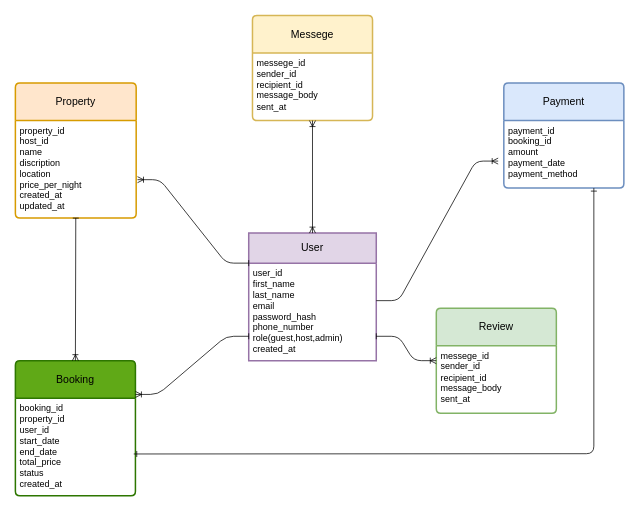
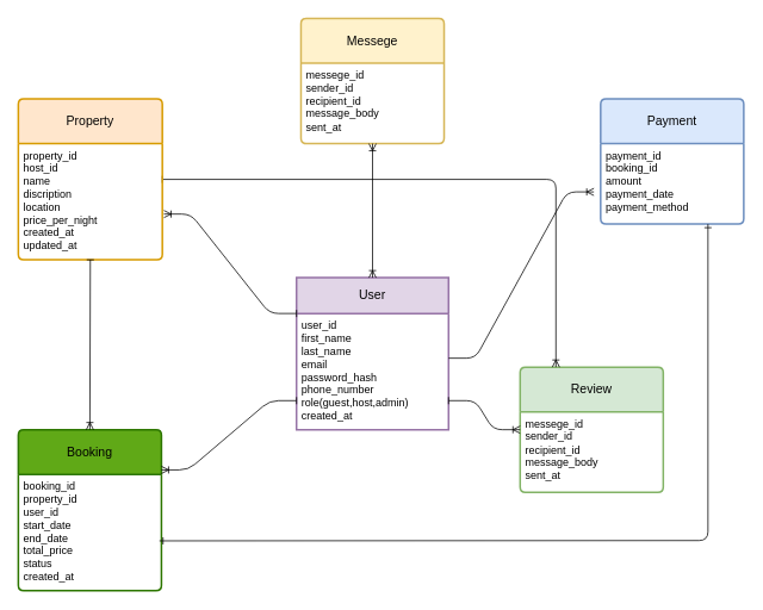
  <mxCell id="0" />
  <mxCell id="1" parent="0" />
  <mxCell id="2" value="User" style="swimlane;childLayout=stackLayout;horizontal=1;startSize=40;horizontalStack=0;rounded=1;fontSize=14;fontStyle=0;strokeWidth=2;resizeParent=0;resizeLast=1;shadow=0;dashed=0;align=center;arcSize=0;whiteSpace=wrap;html=1;fillColor=#e1d5e7;strokeColor=#9673a6;" vertex="1" parent="1"><mxGeometry x="331" y="310" width="170" height="170" as="geometry"><mxRectangle x="320" y="220" width="80" height="40" as="alternateBounds" /></mxGeometry></mxCell>
  <mxCell id="3" value="user_id&lt;div&gt;first_name&lt;/div&gt;&lt;div&gt;last_name&lt;/div&gt;&lt;div&gt;email&lt;/div&gt;&lt;div&gt;password_hash&lt;/div&gt;&lt;div&gt;phone_number&lt;/div&gt;&lt;div&gt;role(guest,host,admin)&lt;/div&gt;&lt;div&gt;created_at&lt;/div&gt;&lt;div&gt;&lt;br&gt;&lt;/div&gt;" style="align=left;strokeColor=none;fillColor=none;spacingLeft=4;fontSize=12;verticalAlign=top;resizable=0;rotatable=0;part=1;html=1;" vertex="1" parent="2"><mxGeometry y="40" width="170" height="130" as="geometry" /></mxCell>
  <mxCell id="4" value="Booking" style="swimlane;childLayout=stackLayout;horizontal=1;startSize=50;horizontalStack=0;rounded=1;fontSize=14;fontStyle=0;strokeWidth=2;resizeParent=0;resizeLast=1;shadow=0;dashed=0;align=center;arcSize=4;whiteSpace=wrap;html=1;fillColor=#60a917;fontColor=light-dark(#000000, #121212);strokeColor=#2D7600;gradientColor=none;labelBackgroundColor=none;swimlaneLine=1;glass=0;" vertex="1" parent="1"><mxGeometry x="20" y="480" width="160" height="180" as="geometry"><mxRectangle x="9" y="390" width="90" height="50" as="alternateBounds" /></mxGeometry></mxCell>
  <mxCell id="5" value="booking_id&lt;div&gt;property_id&lt;/div&gt;&lt;div&gt;user_id&lt;/div&gt;&lt;div&gt;start_date&lt;/div&gt;&lt;div&gt;end_date&lt;/div&gt;&lt;div&gt;total_price&lt;/div&gt;&lt;div&gt;status&lt;/div&gt;&lt;div&gt;created_at&lt;/div&gt;" style="align=left;strokeColor=none;fillColor=none;spacingLeft=4;fontSize=12;verticalAlign=top;resizable=0;rotatable=0;part=1;html=1;" vertex="1" parent="4"><mxGeometry y="50" width="160" height="130" as="geometry" /></mxCell>
  <mxCell id="6" value="Payment" style="swimlane;childLayout=stackLayout;horizontal=1;startSize=50;horizontalStack=0;rounded=1;fontSize=14;fontStyle=0;strokeWidth=2;resizeParent=0;resizeLast=1;shadow=0;dashed=0;align=center;arcSize=4;whiteSpace=wrap;html=1;fillColor=#dae8fc;strokeColor=#6c8ebf;" vertex="1" parent="1"><mxGeometry x="671" y="110" width="160" height="140" as="geometry"><mxRectangle x="600" y="20" width="100" height="50" as="alternateBounds" /></mxGeometry></mxCell>
  <mxCell id="7" value="payment_id&lt;div&gt;booking_id&lt;/div&gt;&lt;div&gt;amount&lt;/div&gt;&lt;div&gt;payment_date&lt;/div&gt;&lt;div&gt;payment_method&lt;/div&gt;" style="align=left;strokeColor=none;fillColor=none;spacingLeft=4;fontSize=12;verticalAlign=top;resizable=0;rotatable=0;part=1;html=1;" vertex="1" parent="6"><mxGeometry y="50" width="160" height="90" as="geometry" /></mxCell>
  <mxCell id="8" value="Review" style="swimlane;childLayout=stackLayout;horizontal=1;startSize=50;horizontalStack=0;rounded=1;fontSize=14;fontStyle=0;strokeWidth=2;resizeParent=0;resizeLast=1;shadow=0;dashed=0;align=center;arcSize=4;whiteSpace=wrap;html=1;fillColor=#d5e8d4;strokeColor=#82b366;" vertex="1" parent="1"><mxGeometry x="581" y="410" width="160" height="140" as="geometry"><mxRectangle x="605" y="390" width="90" height="50" as="alternateBounds" /></mxGeometry></mxCell>
  <mxCell id="9" value="messege_id&lt;div&gt;sender_id&lt;/div&gt;&lt;div&gt;recipient_id&lt;/div&gt;&lt;div&gt;message_body&lt;/div&gt;&lt;div&gt;sent_at&lt;/div&gt;" style="align=left;strokeColor=none;fillColor=none;spacingLeft=4;fontSize=12;verticalAlign=top;resizable=0;rotatable=0;part=1;html=1;" vertex="1" parent="8"><mxGeometry y="50" width="160" height="90" as="geometry" /></mxCell>
+ <mxCell id="10" style="edgeStyle=none;html=1;entryX=0.25;entryY=0;entryDx=0;entryDy=0;endArrow=ERoneToMany;endFill=0;startArrow=baseDash;startFill=0;" edge="1" parent="1" source="11" target="8"><mxGeometry relative="1" as="geometry"><Array as="points"><mxPoint x="621" y="200" /></Array></mxGeometry></mxCell>
  <mxCell id="11" value="Property" style="swimlane;childLayout=stackLayout;horizontal=1;startSize=50;horizontalStack=0;rounded=1;fontSize=14;fontStyle=0;strokeWidth=2;resizeParent=0;resizeLast=1;shadow=0;dashed=0;align=center;arcSize=4;whiteSpace=wrap;html=1;fillColor=#ffe6cc;strokeColor=#d79b00;" vertex="1" parent="1"><mxGeometry x="20" y="110" width="161" height="180" as="geometry"><mxRectangle x="9" y="20" width="90" height="50" as="alternateBounds" /></mxGeometry></mxCell>
  <mxCell id="12" value="property_id&lt;div&gt;host_id&lt;/div&gt;&lt;div&gt;name&lt;/div&gt;&lt;div&gt;discription&lt;/div&gt;&lt;div&gt;location&lt;/div&gt;&lt;div&gt;price_per_night&lt;/div&gt;&lt;div&gt;created_at&lt;/div&gt;&lt;div&gt;updated_at&lt;/div&gt;" style="align=left;strokeColor=none;fillColor=none;spacingLeft=4;fontSize=12;verticalAlign=top;resizable=0;rotatable=0;part=1;html=1;" vertex="1" parent="11"><mxGeometry y="50" width="161" height="130" as="geometry" /></mxCell>
  <mxCell id="13" value="" style="edgeStyle=entityRelationEdgeStyle;fontSize=12;html=1;endArrow=ERoneToMany;entryX=-0.047;entryY=0.6;entryDx=0;entryDy=0;entryPerimeter=0;" edge="1" parent="1" target="7"><mxGeometry width="100" height="100" relative="1" as="geometry"><mxPoint x="501" y="400" as="sourcePoint" /><mxPoint x="651" y="300" as="targetPoint" /><Array as="points"><mxPoint x="631" y="310" /><mxPoint x="591" y="260" /></Array></mxGeometry></mxCell>
  <mxCell id="14" style="edgeStyle=entityRelationEdgeStyle;html=1;exitX=1;exitY=0.75;exitDx=0;exitDy=0;endArrow=ERoneToMany;endFill=0;startArrow=baseDash;startFill=0;" edge="1" parent="1" source="3" target="8"><mxGeometry relative="1" as="geometry" /></mxCell>
  <mxCell id="15" style="edgeStyle=entityRelationEdgeStyle;html=1;exitX=0;exitY=0.75;exitDx=0;exitDy=0;entryX=1;entryY=0.25;entryDx=0;entryDy=0;startArrow=baseDash;startFill=0;endArrow=ERoneToMany;endFill=0;" edge="1" parent="1" source="3" target="4"><mxGeometry relative="1" as="geometry" /></mxCell>
  <mxCell id="16" style="edgeStyle=entityRelationEdgeStyle;html=1;exitX=0;exitY=0;exitDx=0;exitDy=0;entryX=1.011;entryY=0.606;entryDx=0;entryDy=0;entryPerimeter=0;endArrow=ERoneToMany;endFill=0;startArrow=baseDash;startFill=0;" edge="1" parent="1" source="3" target="12"><mxGeometry relative="1" as="geometry" /></mxCell>
  <mxCell id="17" style="html=1;exitX=0.5;exitY=1;exitDx=0;exitDy=0;entryX=0.5;entryY=0;entryDx=0;entryDy=0;endArrow=ERoneToMany;endFill=0;startArrow=baseDash;startFill=0;" edge="1" parent="1" source="12" target="4"><mxGeometry relative="1" as="geometry" /></mxCell>
  <mxCell id="18" style="edgeStyle=none;html=1;exitX=0.75;exitY=1;exitDx=0;exitDy=0;entryX=0.986;entryY=0.572;entryDx=0;entryDy=0;entryPerimeter=0;endArrow=ERone;endFill=0;startArrow=ERone;startFill=0;" edge="1" parent="1" source="7" target="5"><mxGeometry relative="1" as="geometry"><Array as="points"><mxPoint x="791" y="604" /></Array></mxGeometry></mxCell>
  <mxCell id="19" value="Messege" style="swimlane;childLayout=stackLayout;horizontal=1;startSize=50;horizontalStack=0;rounded=1;fontSize=14;fontStyle=0;strokeWidth=2;resizeParent=0;resizeLast=1;shadow=0;dashed=0;align=center;arcSize=4;whiteSpace=wrap;html=1;fillColor=#fff2cc;strokeColor=#d6b656;" vertex="1" parent="1"><mxGeometry x="336" y="20" width="160" height="140" as="geometry" /></mxCell>
  <mxCell id="20" value="&lt;span style=&quot;color: rgb(0, 0, 0);&quot;&gt;messege_id&lt;/span&gt;&lt;div&gt;sender_id&lt;/div&gt;&lt;div&gt;recipient_id&lt;/div&gt;&lt;div&gt;message_body&lt;/div&gt;&lt;div&gt;sent_at&lt;/div&gt;" style="align=left;strokeColor=none;fillColor=none;spacingLeft=4;fontSize=12;verticalAlign=top;resizable=0;rotatable=0;part=1;html=1;" vertex="1" parent="19"><mxGeometry y="50" width="160" height="90" as="geometry" /></mxCell>
  <mxCell id="21" style="edgeStyle=none;html=1;exitX=0.5;exitY=1;exitDx=0;exitDy=0;entryX=0.5;entryY=0;entryDx=0;entryDy=0;endArrow=ERoneToMany;endFill=0;startArrow=ERoneToMany;startFill=0;" edge="1" parent="1" source="20" target="2"><mxGeometry relative="1" as="geometry" /></mxCell>
